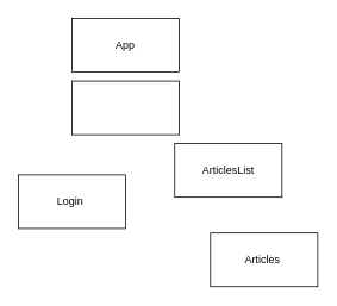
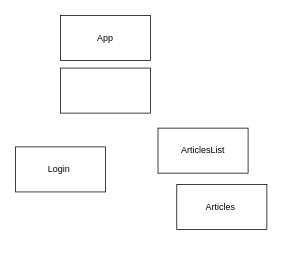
  <mxCell id="0" />
  <mxCell id="1" parent="0" />
- <mxCell id="2" value="Articles&amp;nbsp;" style="rounded=0;whiteSpace=wrap;html=1;" vertex="1" parent="1"><mxGeometry x="235" y="260" width="120" height="60" as="geometry" /></mxCell>
- <mxCell id="3" value="ArticlesList" style="rounded=0;whiteSpace=wrap;html=1;" vertex="1" parent="1"><mxGeometry x="195" y="160" width="120" height="60" as="geometry" /></mxCell>
+ <mxCell id="2" value="Articles&amp;nbsp;" style="rounded=0;whiteSpace=wrap;html=1;" vertex="1" parent="1"><mxGeometry x="235" y="245" width="120" height="60" as="geometry" /></mxCell>
+ <mxCell id="3" value="ArticlesList" style="rounded=0;whiteSpace=wrap;html=1;" vertex="1" parent="1"><mxGeometry x="210" y="170" width="120" height="60" as="geometry" /></mxCell>
  <mxCell id="4" value="Login&amp;nbsp;" style="rounded=0;whiteSpace=wrap;html=1;" vertex="1" parent="1"><mxGeometry x="20" y="195" width="120" height="60" as="geometry" /></mxCell>
  <mxCell id="5" value="App" style="rounded=0;whiteSpace=wrap;html=1;" vertex="1" parent="1"><mxGeometry x="80" y="20" width="120" height="60" as="geometry" /></mxCell>
  <mxCell id="6" value="" style="rounded=0;whiteSpace=wrap;html=1;" vertex="1" parent="1"><mxGeometry x="80" y="90" width="120" height="60" as="geometry" /></mxCell>
